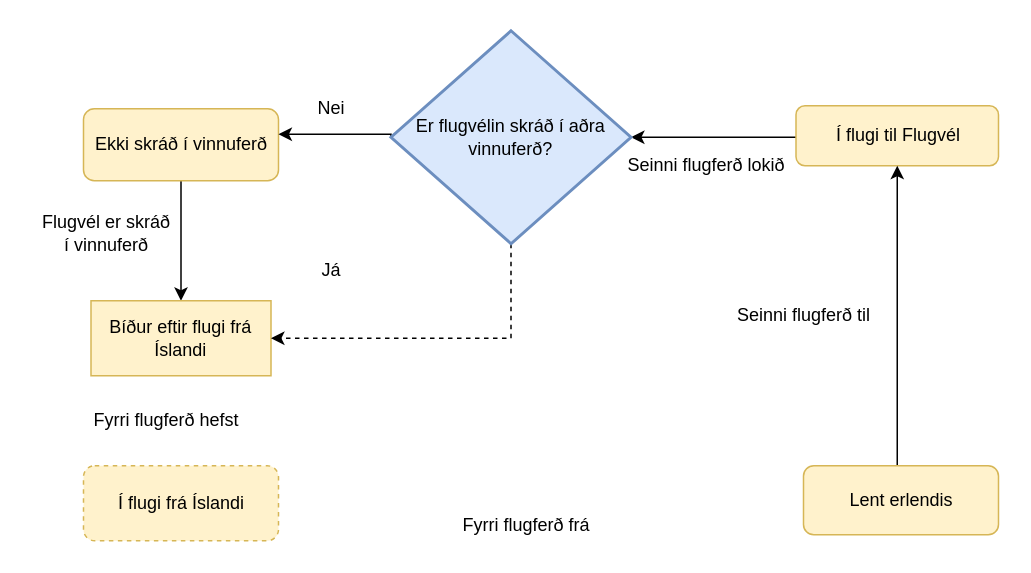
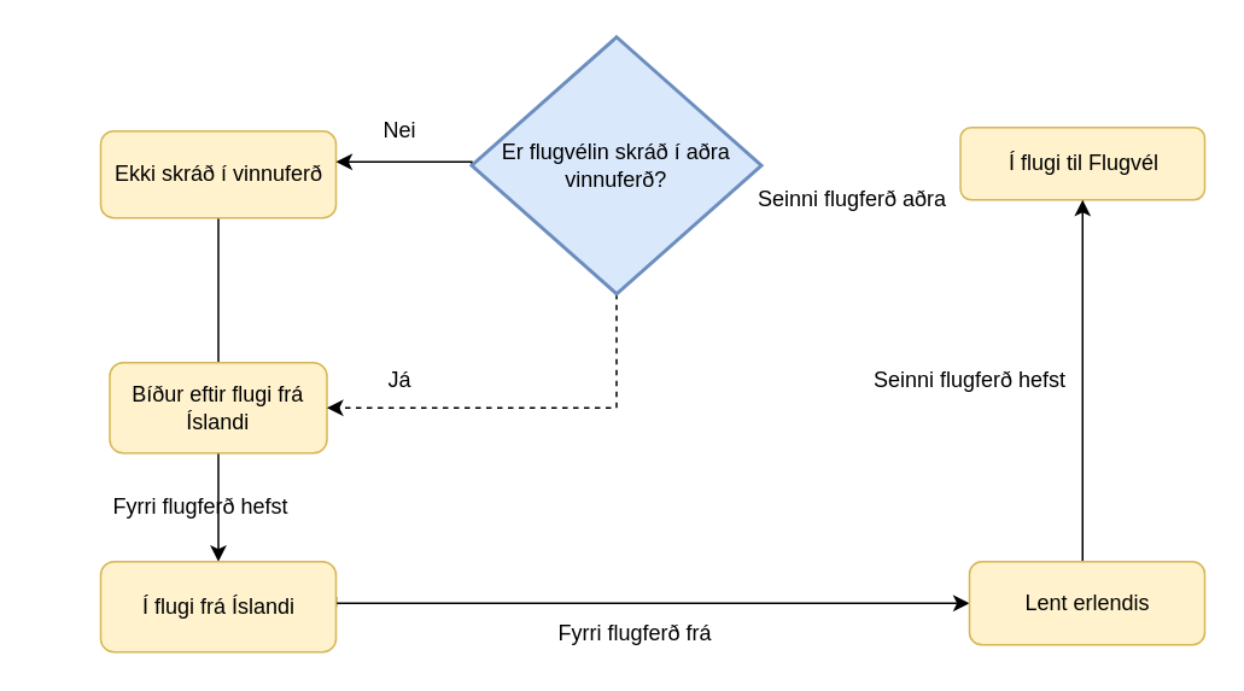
  <mxCell id="0" />
  <mxCell id="1" parent="0" />
- <mxCell id="2" style="edgeStyle=orthogonalEdgeStyle;rounded=0;orthogonalLoop=1;jettySize=auto;html=1;exitX=0.5;exitY=1;exitDx=0;exitDy=0;entryX=0.5;entryY=0;entryDx=0;entryDy=0;" parent="1" source="3" target="5" edge="1"><mxGeometry relative="1" as="geometry" /></mxCell>
+ <mxCell id="2" style="edgeStyle=orthogonalEdgeStyle;rounded=0;orthogonalLoop=1;jettySize=auto;html=1;exitX=0.5;exitY=1;exitDx=0;exitDy=0;entryX=0.5;entryY=0;entryDx=0;entryDy=0;endArrow=none;" parent="1" source="3" target="5" edge="1"><mxGeometry relative="1" as="geometry" /></mxCell>
  <mxCell id="3" value="Ekki skráð í vinnuferð" style="rounded=1;fillColor=#fff2cc;strokeColor=#d6b656;imageAspect=1;html=1;spacing=0;" parent="1" vertex="1"><mxGeometry x="55" y="72" width="130" height="48" as="geometry" /></mxCell>
- <mxCell id="5" value="Bíður eftir flugi frá Íslandi" style="fillColor=#fff2cc;strokeColor=#d6b656;imageAspect=1;html=1;whiteSpace=wrap;spacing=0;rounded=0;" parent="1" vertex="1"><mxGeometry x="60" y="200" width="120" height="50" as="geometry" /></mxCell>
- <mxCell id="7" value="Í flugi frá Íslandi" style="rounded=1;fillColor=#fff2cc;strokeColor=#d6b656;imageAspect=1;html=1;spacing=0;dashed=1;" parent="1" vertex="1"><mxGeometry x="55" y="310" width="130" height="50" as="geometry" /></mxCell>
- <mxCell id="8" style="edgeStyle=orthogonalEdgeStyle;rounded=0;orthogonalLoop=1;jettySize=auto;html=1;exitX=0;exitY=0.5;exitDx=0;exitDy=0;entryX=1;entryY=0.5;entryDx=0;entryDy=0;entryPerimeter=0;" parent="1" source="9" target="14" edge="1"><mxGeometry relative="1" as="geometry"><Array as="points"><mxPoint x="540" y="91" /></Array></mxGeometry></mxCell>
+ <mxCell id="4" style="edgeStyle=orthogonalEdgeStyle;rounded=0;orthogonalLoop=1;jettySize=auto;html=1;exitX=0.5;exitY=1;exitDx=0;exitDy=0;entryX=0.5;entryY=0;entryDx=0;entryDy=0;" parent="1" source="5" target="7" edge="1"><mxGeometry relative="1" as="geometry" /></mxCell>
+ <mxCell id="5" value="Bíður eftir flugi frá Íslandi" style="rounded=1;fillColor=#fff2cc;strokeColor=#d6b656;imageAspect=1;html=1;whiteSpace=wrap;spacing=0;" parent="1" vertex="1"><mxGeometry x="60" y="200" width="120" height="50" as="geometry" /></mxCell>
+ <mxCell id="6" style="edgeStyle=orthogonalEdgeStyle;rounded=0;orthogonalLoop=1;jettySize=auto;html=1;exitX=1;exitY=0.5;exitDx=0;exitDy=0;entryX=0;entryY=0.5;entryDx=0;entryDy=0;" parent="1" source="7" target="11" edge="1"><mxGeometry relative="1" as="geometry"><Array as="points"><mxPoint x="180" y="330" /></Array></mxGeometry></mxCell>
+ <mxCell id="7" value="Í flugi frá Íslandi" style="rounded=1;fillColor=#fff2cc;strokeColor=#d6b656;imageAspect=1;html=1;spacing=0;" parent="1" vertex="1"><mxGeometry x="55" y="310" width="130" height="50" as="geometry" /></mxCell>
  <mxCell id="9" value="Í flugi til Flugvél" style="rounded=1;fillColor=#fff2cc;strokeColor=#d6b656;imageAspect=1;html=1;spacing=0;" parent="1" vertex="1"><mxGeometry x="530" y="70" width="135" height="40" as="geometry" /></mxCell>
  <mxCell id="10" style="edgeStyle=orthogonalEdgeStyle;rounded=0;orthogonalLoop=1;jettySize=auto;html=1;entryX=0.5;entryY=1;entryDx=0;entryDy=0;" parent="1" target="9" edge="1"><mxGeometry relative="1" as="geometry"><mxPoint x="598" y="311" as="sourcePoint" /><Array as="points"><mxPoint x="600" y="311" /><mxPoint x="598" y="311" /></Array></mxGeometry></mxCell>
  <mxCell id="11" value="Lent erlendis" style="rounded=1;fillColor=#fff2cc;strokeColor=#d6b656;strokeWidth=1;imageAspect=1;html=1;spacing=0;" parent="1" vertex="1"><mxGeometry x="535" y="310" width="130" height="46" as="geometry" /></mxCell>
  <mxCell id="12" style="edgeStyle=orthogonalEdgeStyle;rounded=0;orthogonalLoop=1;jettySize=auto;html=1;exitX=0.5;exitY=1;exitDx=0;exitDy=0;exitPerimeter=0;entryX=1;entryY=0.5;entryDx=0;entryDy=0;dashed=1;" parent="1" source="14" target="5" edge="1"><mxGeometry relative="1" as="geometry" /></mxCell>
  <mxCell id="13" style="edgeStyle=orthogonalEdgeStyle;rounded=0;orthogonalLoop=1;jettySize=auto;html=1;exitX=0;exitY=0.5;exitDx=0;exitDy=0;exitPerimeter=0;" parent="1" source="14" edge="1"><mxGeometry relative="1" as="geometry"><mxPoint x="185" y="89" as="targetPoint" /><Array as="points"><mxPoint x="260" y="89" /></Array></mxGeometry></mxCell>
  <mxCell id="14" value="Er flugvélin skráð í aðra vinnuferð?" style="strokeWidth=2;html=1;shape=mxgraph.flowchart.decision;whiteSpace=wrap;fillColor=#dae8fc;strokeColor=#6c8ebf;" parent="1" vertex="1"><mxGeometry x="260" y="20" width="160" height="142" as="geometry" /></mxCell>
  <mxCell id="15" value="Nei&lt;br&gt;" style="text;html=1;align=center;verticalAlign=middle;resizable=0;points=[];;autosize=1;" parent="1" vertex="1"><mxGeometry x="205" y="62" width="30" height="20" as="geometry" /></mxCell>
- <mxCell id="16" value="Já" style="text;html=1;align=center;verticalAlign=middle;resizable=0;points=[];;autosize=1;" parent="1" vertex="1"><mxGeometry x="205" y="170" width="30" height="20" as="geometry" /></mxCell>
- <mxCell id="17" value="Flugvél er skráð &lt;br&gt;í vinnuferð" style="text;html=1;align=center;verticalAlign=middle;resizable=0;points=[];;autosize=1;" parent="1" vertex="1"><mxGeometry x="20" y="140" width="100" height="30" as="geometry" /></mxCell>
+ <mxCell id="16" value="Já" style="text;html=1;align=center;verticalAlign=middle;resizable=0;points=[];;autosize=1;" parent="1" vertex="1"><mxGeometry x="205" y="200" width="30" height="20" as="geometry" /></mxCell>
  <mxCell id="18" value="Fyrri flugferð hefst" style="text;html=1;align=center;verticalAlign=middle;resizable=0;points=[];;autosize=1;" parent="1" vertex="1"><mxGeometry x="55" y="270" width="110" height="20" as="geometry" /></mxCell>
  <mxCell id="19" value="Fyrri flugferð frá" style="text;html=1;align=center;verticalAlign=middle;resizable=0;points=[];;autosize=1;" parent="1" vertex="1"><mxGeometry x="295" y="340" width="110" height="20" as="geometry" /></mxCell>
- <mxCell id="20" value="Seinni flugferð til" style="text;html=1;align=center;verticalAlign=middle;resizable=0;points=[];;autosize=1;" parent="1" vertex="1"><mxGeometry x="475" y="200" width="120" height="20" as="geometry" /></mxCell>
- <mxCell id="21" value="Seinni flugferð lokið" style="text;html=1;align=center;verticalAlign=middle;resizable=0;points=[];;autosize=1;" parent="1" vertex="1"><mxGeometry x="410" y="100" width="120" height="20" as="geometry" /></mxCell>
+ <mxCell id="20" value="Seinni flugferð hefst" style="text;html=1;align=center;verticalAlign=middle;resizable=0;points=[];;autosize=1;" parent="1" vertex="1"><mxGeometry x="475" y="200" width="120" height="20" as="geometry" /></mxCell>
+ <mxCell id="21" value="Seinni flugferð aðra" style="text;html=1;align=center;verticalAlign=middle;resizable=0;points=[];;autosize=1;" parent="1" vertex="1"><mxGeometry x="410" y="100" width="120" height="20" as="geometry" /></mxCell>
